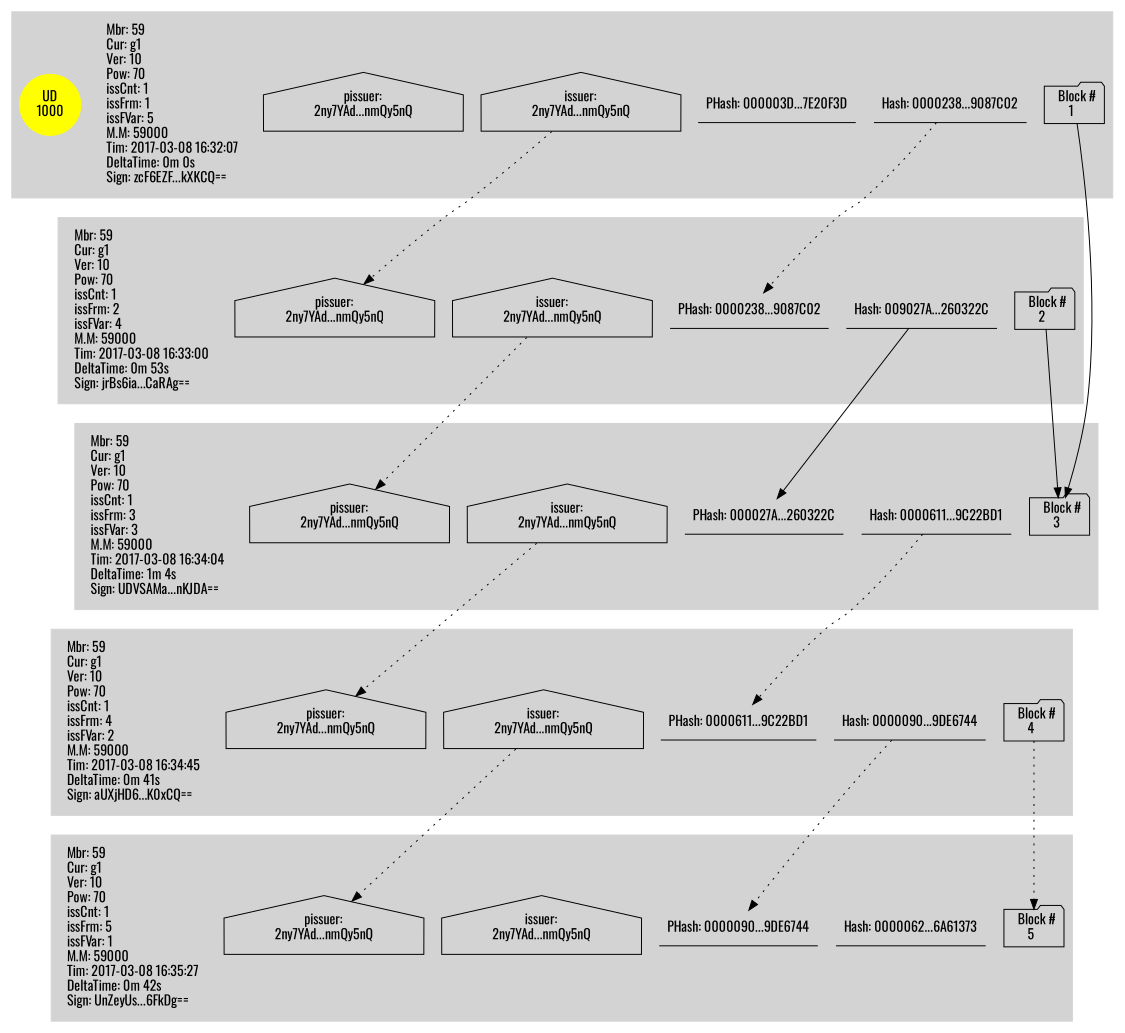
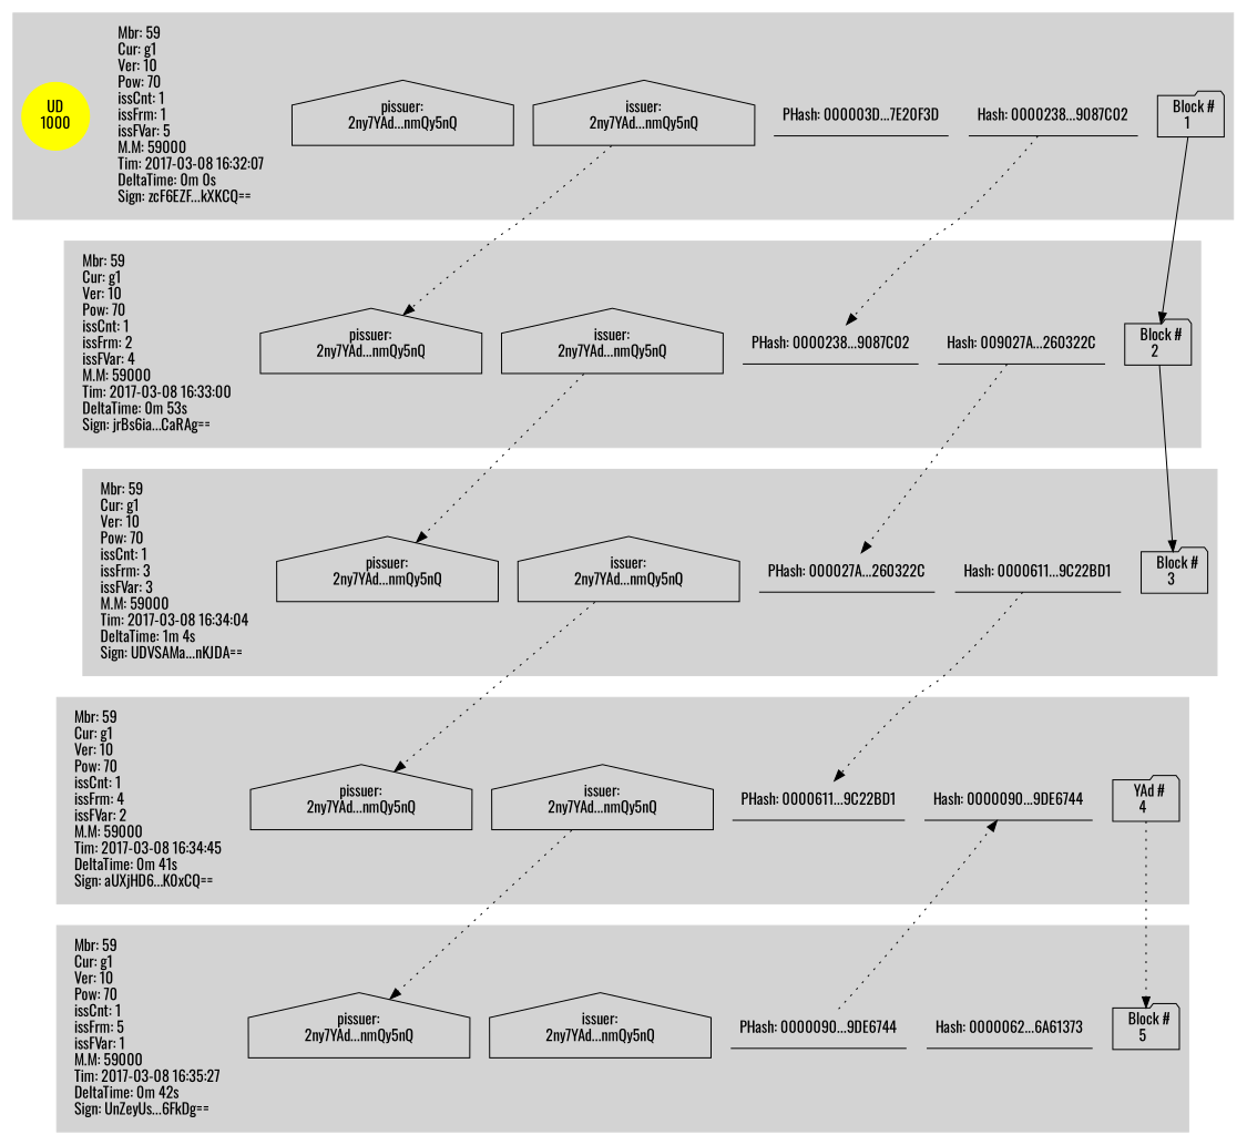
  digraph {
    fontname=Oswald
    rankdir=TB
    node [fontname=Oswald shape=underline]
    edge [fontname=Oswald weight=0 style=dotted]
    n1 [label="  Block #\n2  " shape=folder]
    n2 [label="Hash: 009027A...260322C"]
    n3 [label="PHash: 0000238...9087C02"]
    n4 [label="issuer:\n2ny7YAd...nmQy5nQ" shape=house]
    n5 [label="pissuer:\n2ny7YAd...nmQy5nQ" shape=house]
    n6 [label="Mbr: 59\lCur: g1\lVer: 10\lPow: 70\lissCnt: 1\lissFrm: 2\lissFVar: 4\lM.M: 59000\lTim: 2017-03-08 16:33:00\lDeltaTime: 0m 53s\lSign: jrBs6ia...CaRAg==\l" labeljust=l shape=plaintext]
    n7 [label="  Block #\n1  " shape=folder]
    n8 [label="Hash: 0000238...9087C02"]
    n9 [label="PHash: 000003D...7E20F3D"]
    n10 [label="issuer:\n2ny7YAd...nmQy5nQ" shape=house]
    n11 [label="pissuer:\n2ny7YAd...nmQy5nQ" shape=house]
    n12 [label="Mbr: 59\lCur: g1\lVer: 10\lPow: 70\lissCnt: 1\lissFrm: 1\lissFVar: 5\lM.M: 59000\lTim: 2017-03-08 16:32:07\lDeltaTime: 0m 0s\lSign: zcF6EZF...kXKCQ==\l" labeljust=l shape=plaintext]
    n13 [color=yellow label="UD\n1000" shape=circle style=filled]
    n14 [label="  Block #\n3  " shape=folder]
    n15 [label="Hash: 0000611...9C22BD1"]
    n16 [label="PHash: 000027A...260322C"]
    n17 [label="issuer:\n2ny7YAd...nmQy5nQ" shape=house]
    n18 [label="pissuer:\n2ny7YAd...nmQy5nQ" shape=house]
    n19 [label="Mbr: 59\lCur: g1\lVer: 10\lPow: 70\lissCnt: 1\lissFrm: 3\lissFVar: 3\lM.M: 59000\lTim: 2017-03-08 16:34:04\lDeltaTime: 1m 4s\lSign: UDVSAMa...nKJDA==\l" labeljust=l shape=plaintext]
-   n20 [label="  Block #\n4  " shape=folder]
+   n20 [label="  YAd #\n4  " shape=folder]
    n21 [label="Hash: 0000090...9DE6744"]
    n22 [label="PHash: 0000611...9C22BD1"]
    n23 [label="issuer:\n2ny7YAd...nmQy5nQ" shape=house]
    n24 [label="pissuer:\n2ny7YAd...nmQy5nQ" shape=house]
    n25 [label="Mbr: 59\lCur: g1\lVer: 10\lPow: 70\lissCnt: 1\lissFrm: 4\lissFVar: 2\lM.M: 59000\lTim: 2017-03-08 16:34:45\lDeltaTime: 0m 41s\lSign: aUXjHD6...K0xCQ==\l" labeljust=l shape=plaintext]
    n26 [label="  Block #\n5  " shape=folder]
    n27 [label="Hash: 0000062...6A61373"]
    n28 [label="PHash: 0000090...9DE6744"]
    n29 [label="issuer:\n2ny7YAd...nmQy5nQ" shape=house]
    n30 [label="pissuer:\n2ny7YAd...nmQy5nQ" shape=house]
    n31 [label="Mbr: 59\lCur: g1\lVer: 10\lPow: 70\lissCnt: 1\lissFrm: 5\lissFVar: 1\lM.M: 59000\lTim: 2017-03-08 16:35:27\lDeltaTime: 0m 42s\lSign: UnZeyUs...6FkDg==\l" labeljust=l shape=plaintext]
    subgraph cluster_1 {
      color=lightgrey
      style=filled
      n1
      n2
      n3
      n4
      n5
      n6
    }
    subgraph cluster_2 {
      color=lightgrey
      style=filled
      n7
      n8
      n9
      n10
      n11
      n12
      n13
    }
    subgraph cluster_3 {
      color=lightgrey
      style=filled
      n14
      n15
      n16
      n17
      n18
      n19
    }
    subgraph cluster_4 {
      color=lightgrey
      style=filled
      n20
      n21
      n22
      n23
      n24
      n25
    }
    subgraph cluster_5 {
      color=lightgrey
      style=filled
      n26
      n27
      n28
      n29
      n30
      n31
    }
    subgraph cluster_6 {
      color=black
    }
    n1 -> n14 [weight=10 style=""]
-   n2 -> n16 [style=solid]
+   n2 -> n16
    n4 -> n18
-   n7 -> n14 [weight=10 style=""]
+   n7 -> n1 [weight=10 style=""]
    n8 -> n3
    n10 -> n5
    n15 -> n22
    n17 -> n24
    n20 -> n26 [weight=10]
-   n21 -> n28
+   n28 -> n21
    n23 -> n30
  }
